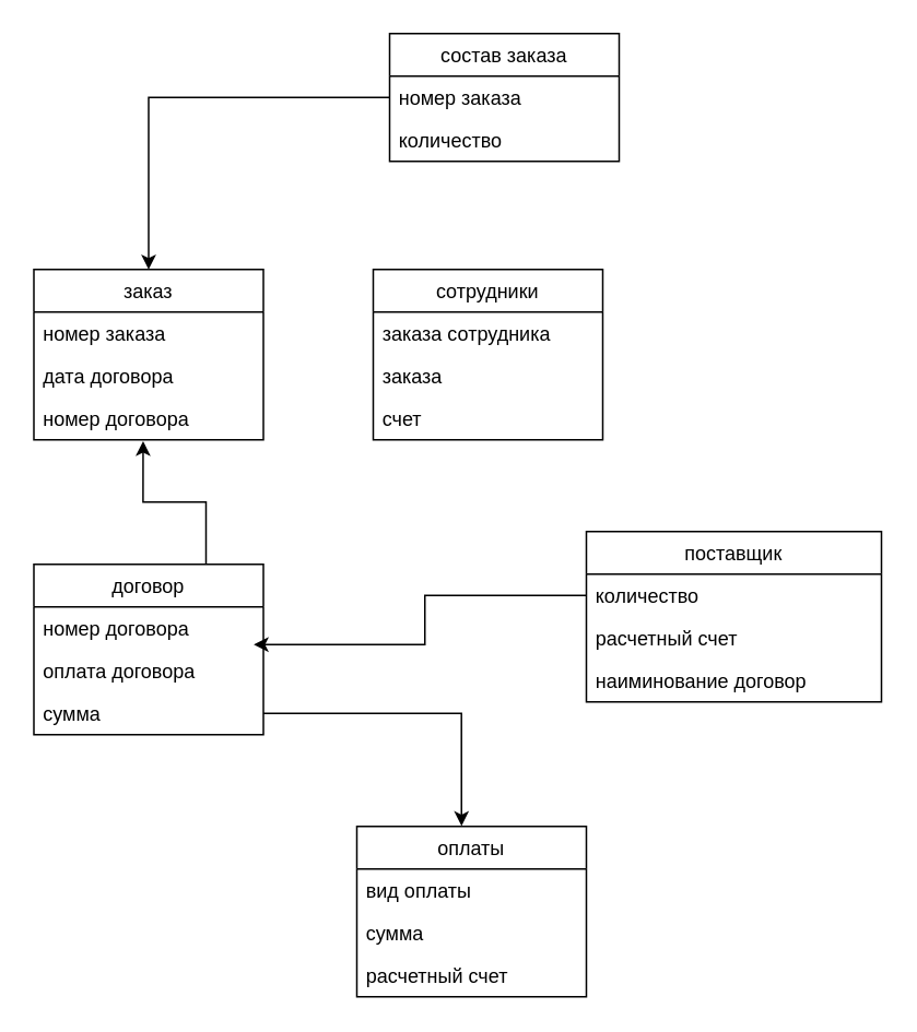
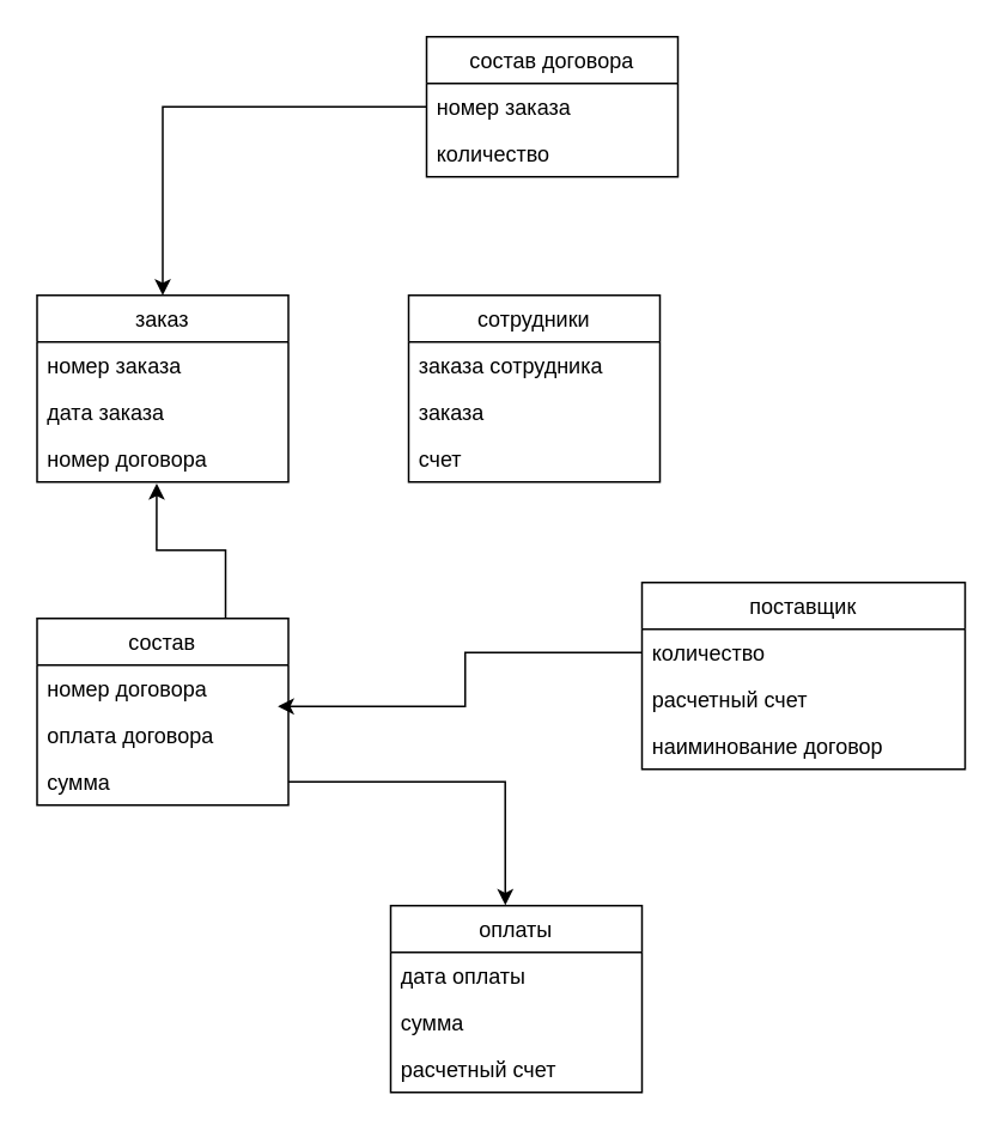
  <mxCell id="0" />
  <mxCell id="1" parent="0" />
  <mxCell id="2" value="поставщик" style="swimlane;fontStyle=0;childLayout=stackLayout;horizontal=1;startSize=26;fillColor=none;horizontalStack=0;resizeParent=1;resizeParentMax=0;resizeLast=0;collapsible=1;marginBottom=0;" parent="1" vertex="1"><mxGeometry x="357" y="324" width="180" height="104" as="geometry" /></mxCell>
  <mxCell id="3" value="количество" style="text;strokeColor=none;fillColor=none;align=left;verticalAlign=top;spacingLeft=4;spacingRight=4;overflow=hidden;rotatable=0;points=[[0,0.5],[1,0.5]];portConstraint=eastwest;" parent="2" vertex="1"><mxGeometry y="26" width="180" height="26" as="geometry" /></mxCell>
  <mxCell id="4" value="расчетный счет" style="text;strokeColor=none;fillColor=none;align=left;verticalAlign=top;spacingLeft=4;spacingRight=4;overflow=hidden;rotatable=0;points=[[0,0.5],[1,0.5]];portConstraint=eastwest;" parent="2" vertex="1"><mxGeometry y="52" width="180" height="26" as="geometry" /></mxCell>
  <mxCell id="5" value="наиминование договор " style="text;strokeColor=none;fillColor=none;align=left;verticalAlign=top;spacingLeft=4;spacingRight=4;overflow=hidden;rotatable=0;points=[[0,0.5],[1,0.5]];portConstraint=eastwest;" parent="2" vertex="1"><mxGeometry y="78" width="180" height="26" as="geometry" /></mxCell>
- <mxCell id="6" value="состав заказа" style="swimlane;fontStyle=0;childLayout=stackLayout;horizontal=1;startSize=26;fillColor=none;horizontalStack=0;resizeParent=1;resizeParentMax=0;resizeLast=0;collapsible=1;marginBottom=0;" parent="1" vertex="1"><mxGeometry x="237" y="20" width="140" height="78" as="geometry" /></mxCell>
+ <mxCell id="6" value="состав договора" style="swimlane;fontStyle=0;childLayout=stackLayout;horizontal=1;startSize=26;fillColor=none;horizontalStack=0;resizeParent=1;resizeParentMax=0;resizeLast=0;collapsible=1;marginBottom=0;" parent="1" vertex="1"><mxGeometry x="237" y="20" width="140" height="78" as="geometry" /></mxCell>
  <mxCell id="7" value="номер заказа" style="text;strokeColor=none;fillColor=none;align=left;verticalAlign=top;spacingLeft=4;spacingRight=4;overflow=hidden;rotatable=0;points=[[0,0.5],[1,0.5]];portConstraint=eastwest;" parent="6" vertex="1"><mxGeometry y="26" width="140" height="26" as="geometry" /></mxCell>
  <mxCell id="8" value="количество" style="text;strokeColor=none;fillColor=none;align=left;verticalAlign=top;spacingLeft=4;spacingRight=4;overflow=hidden;rotatable=0;points=[[0,0.5],[1,0.5]];portConstraint=eastwest;" parent="6" vertex="1"><mxGeometry y="52" width="140" height="26" as="geometry" /></mxCell>
  <mxCell id="9" value="заказ" style="swimlane;fontStyle=0;childLayout=stackLayout;horizontal=1;startSize=26;fillColor=none;horizontalStack=0;resizeParent=1;resizeParentMax=0;resizeLast=0;collapsible=1;marginBottom=0;" parent="1" vertex="1"><mxGeometry x="20" y="164" width="140" height="104" as="geometry" /></mxCell>
  <mxCell id="10" value="номер заказа" style="text;strokeColor=none;fillColor=none;align=left;verticalAlign=top;spacingLeft=4;spacingRight=4;overflow=hidden;rotatable=0;points=[[0,0.5],[1,0.5]];portConstraint=eastwest;" parent="9" vertex="1"><mxGeometry y="26" width="140" height="26" as="geometry" /></mxCell>
- <mxCell id="11" value="дата договора" style="text;strokeColor=none;fillColor=none;align=left;verticalAlign=top;spacingLeft=4;spacingRight=4;overflow=hidden;rotatable=0;points=[[0,0.5],[1,0.5]];portConstraint=eastwest;" parent="9" vertex="1"><mxGeometry y="52" width="140" height="26" as="geometry" /></mxCell>
+ <mxCell id="11" value="дата заказа" style="text;strokeColor=none;fillColor=none;align=left;verticalAlign=top;spacingLeft=4;spacingRight=4;overflow=hidden;rotatable=0;points=[[0,0.5],[1,0.5]];portConstraint=eastwest;" parent="9" vertex="1"><mxGeometry y="52" width="140" height="26" as="geometry" /></mxCell>
  <mxCell id="12" value="номер договора " style="text;strokeColor=none;fillColor=none;align=left;verticalAlign=top;spacingLeft=4;spacingRight=4;overflow=hidden;rotatable=0;points=[[0,0.5],[1,0.5]];portConstraint=eastwest;" parent="9" vertex="1"><mxGeometry y="78" width="140" height="26" as="geometry" /></mxCell>
  <mxCell id="13" style="edgeStyle=orthogonalEdgeStyle;rounded=0;orthogonalLoop=1;jettySize=auto;html=1;exitX=0.75;exitY=0;exitDx=0;exitDy=0;entryX=0.476;entryY=1.032;entryDx=0;entryDy=0;entryPerimeter=0;" parent="1" source="14" target="12" edge="1"><mxGeometry relative="1" as="geometry" /></mxCell>
- <mxCell id="14" value="договор" style="swimlane;fontStyle=0;childLayout=stackLayout;horizontal=1;startSize=26;fillColor=none;horizontalStack=0;resizeParent=1;resizeParentMax=0;resizeLast=0;collapsible=1;marginBottom=0;" parent="1" vertex="1"><mxGeometry x="20" y="344" width="140" height="104" as="geometry" /></mxCell>
+ <mxCell id="14" value="состав" style="swimlane;fontStyle=0;childLayout=stackLayout;horizontal=1;startSize=26;fillColor=none;horizontalStack=0;resizeParent=1;resizeParentMax=0;resizeLast=0;collapsible=1;marginBottom=0;" parent="1" vertex="1"><mxGeometry x="20" y="344" width="140" height="104" as="geometry" /></mxCell>
  <mxCell id="15" value="номер договора " style="text;strokeColor=none;fillColor=none;align=left;verticalAlign=top;spacingLeft=4;spacingRight=4;overflow=hidden;rotatable=0;points=[[0,0.5],[1,0.5]];portConstraint=eastwest;" parent="14" vertex="1"><mxGeometry y="26" width="140" height="26" as="geometry" /></mxCell>
  <mxCell id="16" value="оплата договора " style="text;strokeColor=none;fillColor=none;align=left;verticalAlign=top;spacingLeft=4;spacingRight=4;overflow=hidden;rotatable=0;points=[[0,0.5],[1,0.5]];portConstraint=eastwest;" parent="14" vertex="1"><mxGeometry y="52" width="140" height="26" as="geometry" /></mxCell>
  <mxCell id="17" value="сумма " style="text;strokeColor=none;fillColor=none;align=left;verticalAlign=top;spacingLeft=4;spacingRight=4;overflow=hidden;rotatable=0;points=[[0,0.5],[1,0.5]];portConstraint=eastwest;" parent="14" vertex="1"><mxGeometry y="78" width="140" height="26" as="geometry" /></mxCell>
  <mxCell id="18" value="оплаты" style="swimlane;fontStyle=0;childLayout=stackLayout;horizontal=1;startSize=26;fillColor=none;horizontalStack=0;resizeParent=1;resizeParentMax=0;resizeLast=0;collapsible=1;marginBottom=0;" parent="1" vertex="1"><mxGeometry x="217" y="504" width="140" height="104" as="geometry" /></mxCell>
- <mxCell id="19" value="вид оплаты" style="text;strokeColor=none;fillColor=none;align=left;verticalAlign=top;spacingLeft=4;spacingRight=4;overflow=hidden;rotatable=0;points=[[0,0.5],[1,0.5]];portConstraint=eastwest;" parent="18" vertex="1"><mxGeometry y="26" width="140" height="26" as="geometry" /></mxCell>
+ <mxCell id="19" value="дата оплаты" style="text;strokeColor=none;fillColor=none;align=left;verticalAlign=top;spacingLeft=4;spacingRight=4;overflow=hidden;rotatable=0;points=[[0,0.5],[1,0.5]];portConstraint=eastwest;" parent="18" vertex="1"><mxGeometry y="26" width="140" height="26" as="geometry" /></mxCell>
  <mxCell id="20" value="сумма" style="text;strokeColor=none;fillColor=none;align=left;verticalAlign=top;spacingLeft=4;spacingRight=4;overflow=hidden;rotatable=0;points=[[0,0.5],[1,0.5]];portConstraint=eastwest;" parent="18" vertex="1"><mxGeometry y="52" width="140" height="26" as="geometry" /></mxCell>
  <mxCell id="21" value="расчетный счет " style="text;strokeColor=none;fillColor=none;align=left;verticalAlign=top;spacingLeft=4;spacingRight=4;overflow=hidden;rotatable=0;points=[[0,0.5],[1,0.5]];portConstraint=eastwest;" parent="18" vertex="1"><mxGeometry y="78" width="140" height="26" as="geometry" /></mxCell>
  <mxCell id="22" value="сотрудники" style="swimlane;fontStyle=0;childLayout=stackLayout;horizontal=1;startSize=26;fillColor=none;horizontalStack=0;resizeParent=1;resizeParentMax=0;resizeLast=0;collapsible=1;marginBottom=0;" parent="1" vertex="1"><mxGeometry x="227" y="164" width="140" height="104" as="geometry" /></mxCell>
  <mxCell id="23" value="заказа сотрудника" style="text;strokeColor=none;fillColor=none;align=left;verticalAlign=top;spacingLeft=4;spacingRight=4;overflow=hidden;rotatable=0;points=[[0,0.5],[1,0.5]];portConstraint=eastwest;" parent="22" vertex="1"><mxGeometry y="26" width="140" height="26" as="geometry" /></mxCell>
  <mxCell id="24" value="заказа" style="text;strokeColor=none;fillColor=none;align=left;verticalAlign=top;spacingLeft=4;spacingRight=4;overflow=hidden;rotatable=0;points=[[0,0.5],[1,0.5]];portConstraint=eastwest;" parent="22" vertex="1"><mxGeometry y="52" width="140" height="26" as="geometry" /></mxCell>
  <mxCell id="25" value="счет " style="text;strokeColor=none;fillColor=none;align=left;verticalAlign=top;spacingLeft=4;spacingRight=4;overflow=hidden;rotatable=0;points=[[0,0.5],[1,0.5]];portConstraint=eastwest;" parent="22" vertex="1"><mxGeometry y="78" width="140" height="26" as="geometry" /></mxCell>
  <mxCell id="26" style="edgeStyle=orthogonalEdgeStyle;rounded=0;orthogonalLoop=1;jettySize=auto;html=1;exitX=0;exitY=0.5;exitDx=0;exitDy=0;entryX=0.5;entryY=0;entryDx=0;entryDy=0;" parent="1" source="7" target="9" edge="1"><mxGeometry relative="1" as="geometry" /></mxCell>
  <mxCell id="27" style="edgeStyle=orthogonalEdgeStyle;rounded=0;orthogonalLoop=1;jettySize=auto;html=1;exitX=0;exitY=0.5;exitDx=0;exitDy=0;entryX=0.958;entryY=-0.115;entryDx=0;entryDy=0;entryPerimeter=0;" parent="1" source="3" target="16" edge="1"><mxGeometry relative="1" as="geometry" /></mxCell>
  <mxCell id="28" style="edgeStyle=orthogonalEdgeStyle;rounded=0;orthogonalLoop=1;jettySize=auto;html=1;exitX=1;exitY=0.5;exitDx=0;exitDy=0;entryX=0.456;entryY=-0.002;entryDx=0;entryDy=0;entryPerimeter=0;" parent="1" source="17" target="18" edge="1"><mxGeometry relative="1" as="geometry" /></mxCell>
